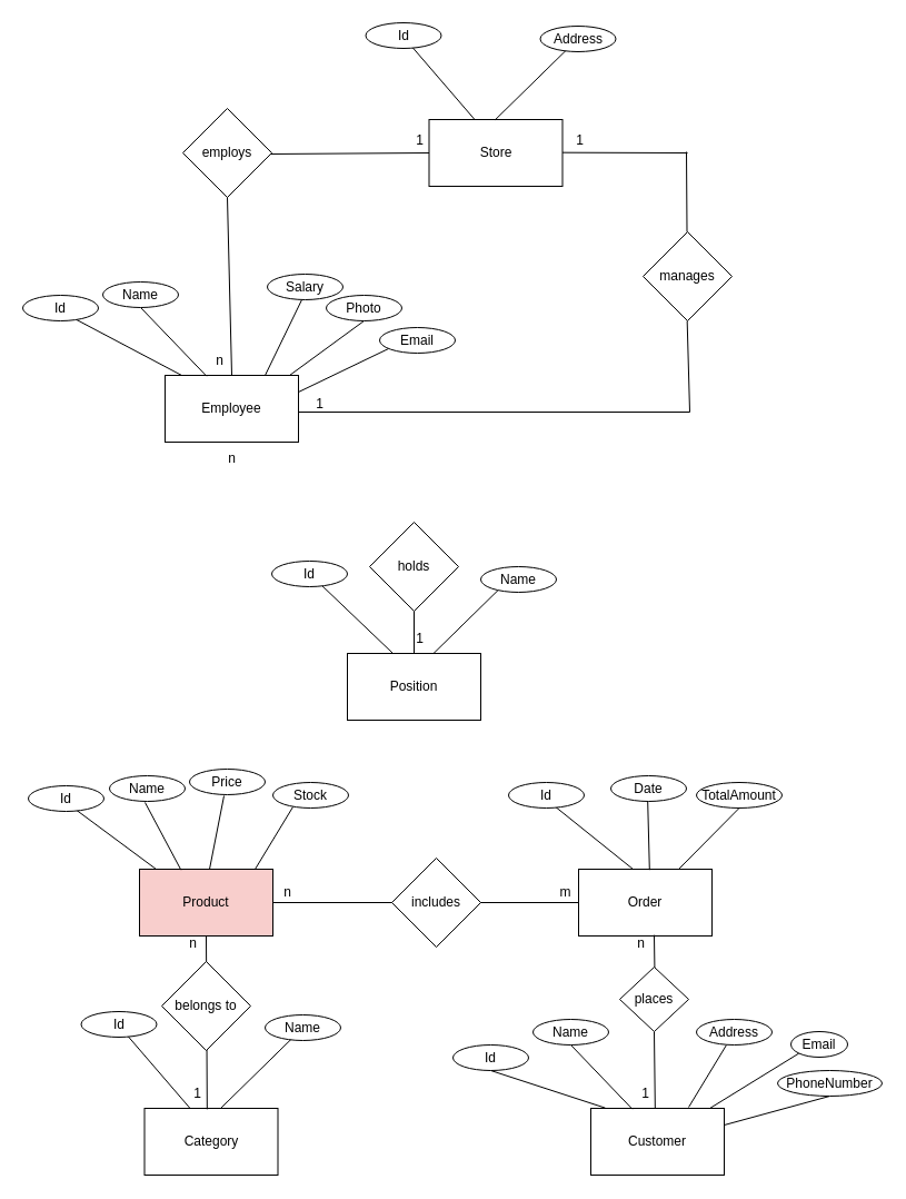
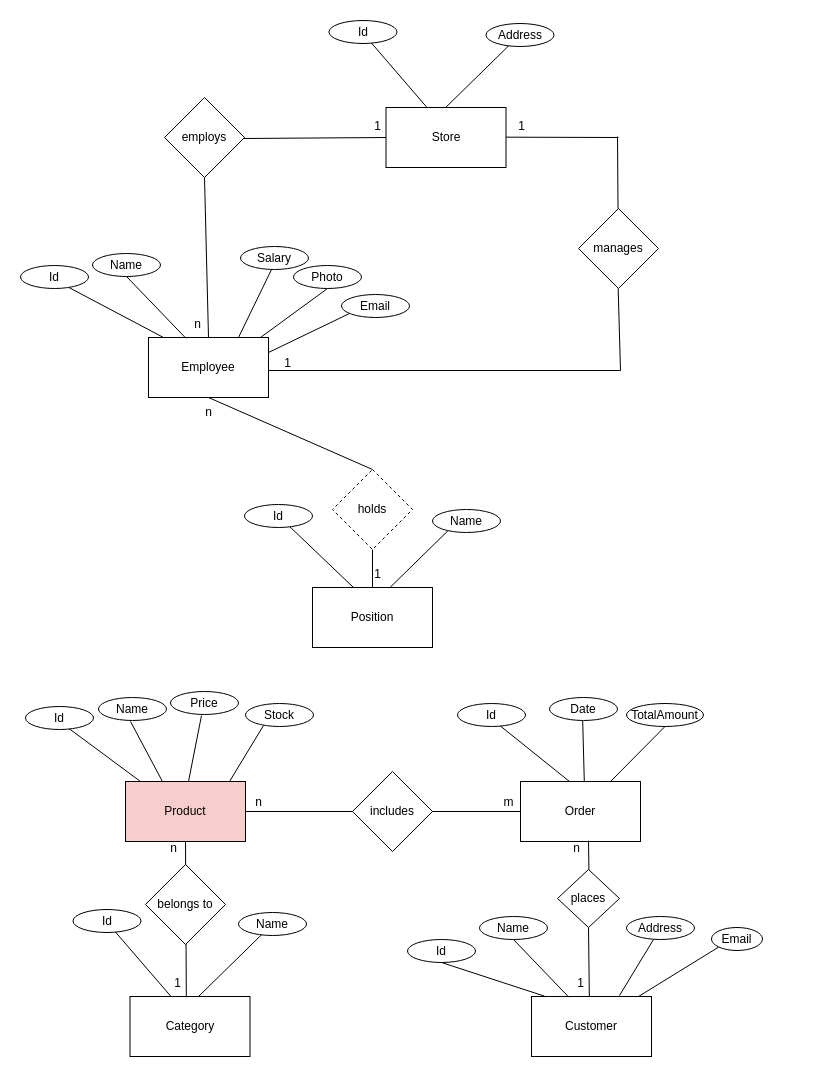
  <mxCell id="0" />
  <mxCell id="1" parent="0" />
  <mxCell id="2" value="Employee" style="rounded=0;whiteSpace=wrap;html=1;" vertex="1" parent="1"><mxGeometry x="148" y="337" width="120" height="60" as="geometry" /></mxCell>
  <mxCell id="3" value="" style="endArrow=none;html=1;rounded=0;entryX=0.712;entryY=0.957;entryDx=0;entryDy=0;entryPerimeter=0;" edge="1" parent="1" target="10"><mxGeometry width="50" height="50" relative="1" as="geometry"><mxPoint x="163" y="337" as="sourcePoint" /><mxPoint x="82" y="277" as="targetPoint" /></mxGeometry></mxCell>
  <mxCell id="4" value="" style="endArrow=none;html=1;rounded=0;exitX=0.75;exitY=0;exitDx=0;exitDy=0;entryX=0.455;entryY=1.008;entryDx=0;entryDy=0;entryPerimeter=0;" edge="1" parent="1" source="2" target="5"><mxGeometry width="50" height="50" relative="1" as="geometry"><mxPoint x="211" y="337" as="sourcePoint" /><mxPoint x="259" y="269" as="targetPoint" /></mxGeometry></mxCell>
  <mxCell id="5" value="Salary" style="ellipse;whiteSpace=wrap;html=1;" vertex="1" parent="1"><mxGeometry x="240" y="246" width="68" height="23" as="geometry" /></mxCell>
  <mxCell id="6" value="" style="endArrow=none;html=1;rounded=0;exitX=0.436;exitY=-0.005;exitDx=0;exitDy=0;exitPerimeter=0;entryX=0.5;entryY=1;entryDx=0;entryDy=0;" edge="1" parent="1" target="7"><mxGeometry width="50" height="50" relative="1" as="geometry"><mxPoint x="185.32" y="337.7" as="sourcePoint" /><mxPoint x="153" y="277" as="targetPoint" /></mxGeometry></mxCell>
  <mxCell id="7" value="Name" style="ellipse;whiteSpace=wrap;html=1;" vertex="1" parent="1"><mxGeometry x="92" y="253" width="68" height="23" as="geometry" /></mxCell>
  <mxCell id="8" value="" style="endArrow=none;html=1;rounded=0;entryX=0.5;entryY=1;entryDx=0;entryDy=0;" edge="1" parent="1" target="9"><mxGeometry width="50" height="50" relative="1" as="geometry"><mxPoint x="260" y="337" as="sourcePoint" /><mxPoint x="292" y="283" as="targetPoint" /></mxGeometry></mxCell>
  <mxCell id="9" value="Photo" style="ellipse;whiteSpace=wrap;html=1;" vertex="1" parent="1"><mxGeometry x="293" y="265" width="68" height="23" as="geometry" /></mxCell>
  <mxCell id="10" value="Id" style="ellipse;whiteSpace=wrap;html=1;" vertex="1" parent="1"><mxGeometry x="20" y="265" width="68" height="23" as="geometry" /></mxCell>
  <mxCell id="11" value="" style="endArrow=none;html=1;rounded=0;exitX=1;exitY=0.25;exitDx=0;exitDy=0;" edge="1" parent="1" source="2"><mxGeometry width="50" height="50" relative="1" as="geometry"><mxPoint x="277.52" y="339.7" as="sourcePoint" /><mxPoint x="349" y="313" as="targetPoint" /></mxGeometry></mxCell>
  <mxCell id="12" value="Email" style="ellipse;whiteSpace=wrap;html=1;" vertex="1" parent="1"><mxGeometry x="341" y="294" width="68" height="23" as="geometry" /></mxCell>
  <mxCell id="13" value="Position" style="rounded=0;whiteSpace=wrap;html=1;" vertex="1" parent="1"><mxGeometry x="312" y="587" width="120" height="60" as="geometry" /></mxCell>
  <mxCell id="14" value="" style="endArrow=none;html=1;rounded=0;" edge="1" parent="1" target="17"><mxGeometry width="50" height="50" relative="1" as="geometry"><mxPoint x="353" y="587" as="sourcePoint" /><mxPoint x="297" y="522" as="targetPoint" /></mxGeometry></mxCell>
  <mxCell id="15" value="" style="endArrow=none;html=1;rounded=0;" edge="1" parent="1"><mxGeometry width="50" height="50" relative="1" as="geometry"><mxPoint x="389.5" y="587" as="sourcePoint" /><mxPoint x="453.84" y="524" as="targetPoint" /></mxGeometry></mxCell>
  <mxCell id="16" value="Name" style="ellipse;whiteSpace=wrap;html=1;" vertex="1" parent="1"><mxGeometry x="432" y="509" width="68" height="23" as="geometry" /></mxCell>
  <mxCell id="17" value="Id" style="ellipse;whiteSpace=wrap;html=1;" vertex="1" parent="1"><mxGeometry x="244" y="504" width="68" height="23" as="geometry" /></mxCell>
  <mxCell id="18" value="Store" style="rounded=0;whiteSpace=wrap;html=1;" vertex="1" parent="1"><mxGeometry x="385.5" y="107" width="120" height="60" as="geometry" /></mxCell>
  <mxCell id="19" value="" style="endArrow=none;html=1;rounded=0;" edge="1" parent="1"><mxGeometry width="50" height="50" relative="1" as="geometry"><mxPoint x="426.5" y="107" as="sourcePoint" /><mxPoint x="370.5" y="42" as="targetPoint" /></mxGeometry></mxCell>
  <mxCell id="20" value="" style="endArrow=none;html=1;rounded=0;" edge="1" parent="1"><mxGeometry width="50" height="50" relative="1" as="geometry"><mxPoint x="445.16" y="107" as="sourcePoint" /><mxPoint x="509.5" y="44" as="targetPoint" /></mxGeometry></mxCell>
  <mxCell id="21" value="Address" style="ellipse;whiteSpace=wrap;html=1;" vertex="1" parent="1"><mxGeometry x="485.5" y="23" width="68" height="23" as="geometry" /></mxCell>
  <mxCell id="22" value="Id" style="ellipse;whiteSpace=wrap;html=1;" vertex="1" parent="1"><mxGeometry x="328.5" y="20" width="68" height="23" as="geometry" /></mxCell>
  <mxCell id="23" value="Product" style="rounded=0;whiteSpace=wrap;html=1;fillColor=#f8cecc;" vertex="1" parent="1"><mxGeometry x="125" y="781" width="120" height="60" as="geometry" /></mxCell>
  <mxCell id="24" value="" style="endArrow=none;html=1;rounded=0;" edge="1" parent="1"><mxGeometry width="50" height="50" relative="1" as="geometry"><mxPoint x="140" y="781" as="sourcePoint" /><mxPoint x="59" y="721" as="targetPoint" /></mxGeometry></mxCell>
  <mxCell id="25" value="" style="endArrow=none;html=1;rounded=0;" edge="1" parent="1"><mxGeometry width="50" height="50" relative="1" as="geometry"><mxPoint x="188" y="781" as="sourcePoint" /><mxPoint x="201" y="715" as="targetPoint" /></mxGeometry></mxCell>
  <mxCell id="26" value="Price" style="ellipse;whiteSpace=wrap;html=1;" vertex="1" parent="1"><mxGeometry x="170" y="691" width="68" height="23" as="geometry" /></mxCell>
  <mxCell id="27" value="" style="endArrow=none;html=1;rounded=0;exitX=0.436;exitY=-0.005;exitDx=0;exitDy=0;exitPerimeter=0;" edge="1" parent="1"><mxGeometry width="50" height="50" relative="1" as="geometry"><mxPoint x="162.32" y="781.7" as="sourcePoint" /><mxPoint x="130" y="721" as="targetPoint" /></mxGeometry></mxCell>
  <mxCell id="28" value="Name" style="ellipse;whiteSpace=wrap;html=1;" vertex="1" parent="1"><mxGeometry x="98" y="697" width="68" height="23" as="geometry" /></mxCell>
  <mxCell id="29" value="" style="endArrow=none;html=1;rounded=0;" edge="1" parent="1"><mxGeometry width="50" height="50" relative="1" as="geometry"><mxPoint x="229" y="781" as="sourcePoint" /><mxPoint x="263" y="725" as="targetPoint" /></mxGeometry></mxCell>
  <mxCell id="30" value="Stock" style="ellipse;whiteSpace=wrap;html=1;" vertex="1" parent="1"><mxGeometry x="245" y="703" width="68" height="23" as="geometry" /></mxCell>
  <mxCell id="31" value="Id" style="ellipse;whiteSpace=wrap;html=1;" vertex="1" parent="1"><mxGeometry x="25" y="706" width="68" height="23" as="geometry" /></mxCell>
  <mxCell id="32" value="Order" style="rounded=0;whiteSpace=wrap;html=1;" vertex="1" parent="1"><mxGeometry x="520" y="781" width="120" height="60" as="geometry" /></mxCell>
  <mxCell id="33" value="" style="endArrow=none;html=1;rounded=0;" edge="1" parent="1"><mxGeometry width="50" height="50" relative="1" as="geometry"><mxPoint x="569" y="781" as="sourcePoint" /><mxPoint x="498" y="724" as="targetPoint" /></mxGeometry></mxCell>
  <mxCell id="34" value="" style="endArrow=none;html=1;rounded=0;exitX=0.436;exitY=-0.005;exitDx=0;exitDy=0;exitPerimeter=0;entryX=0.407;entryY=1;entryDx=0;entryDy=0;entryPerimeter=0;" edge="1" parent="1"><mxGeometry width="50" height="50" relative="1" as="geometry"><mxPoint x="583.82" y="781.7" as="sourcePoint" /><mxPoint x="582.176" y="720" as="targetPoint" /></mxGeometry></mxCell>
  <mxCell id="35" value="Date" style="ellipse;whiteSpace=wrap;html=1;" vertex="1" parent="1"><mxGeometry x="549" y="697" width="68" height="23" as="geometry" /></mxCell>
  <mxCell id="36" value="" style="endArrow=none;html=1;rounded=0;entryX=0.5;entryY=1;entryDx=0;entryDy=0;" edge="1" parent="1" target="37"><mxGeometry width="50" height="50" relative="1" as="geometry"><mxPoint x="610" y="781" as="sourcePoint" /><mxPoint x="644" y="725" as="targetPoint" /></mxGeometry></mxCell>
  <mxCell id="37" value="TotalAmount" style="ellipse;whiteSpace=wrap;html=1;" vertex="1" parent="1"><mxGeometry x="626" y="703" width="77" height="23" as="geometry" /></mxCell>
  <mxCell id="38" value="Id" style="ellipse;whiteSpace=wrap;html=1;" vertex="1" parent="1"><mxGeometry x="457" y="703" width="68" height="23" as="geometry" /></mxCell>
  <mxCell id="39" value="Category" style="rounded=0;whiteSpace=wrap;html=1;" vertex="1" parent="1"><mxGeometry x="129.5" y="996" width="120" height="60" as="geometry" /></mxCell>
  <mxCell id="40" value="" style="endArrow=none;html=1;rounded=0;" edge="1" parent="1"><mxGeometry width="50" height="50" relative="1" as="geometry"><mxPoint x="170.5" y="996" as="sourcePoint" /><mxPoint x="114.5" y="931" as="targetPoint" /></mxGeometry></mxCell>
  <mxCell id="41" value="" style="endArrow=none;html=1;rounded=0;" edge="1" parent="1"><mxGeometry width="50" height="50" relative="1" as="geometry"><mxPoint x="198" y="996" as="sourcePoint" /><mxPoint x="262.34" y="933" as="targetPoint" /></mxGeometry></mxCell>
  <mxCell id="42" value="Name" style="ellipse;whiteSpace=wrap;html=1;" vertex="1" parent="1"><mxGeometry x="238" y="912" width="68" height="23" as="geometry" /></mxCell>
  <mxCell id="43" value="Id" style="ellipse;whiteSpace=wrap;html=1;" vertex="1" parent="1"><mxGeometry x="72.5" y="909" width="68" height="23" as="geometry" /></mxCell>
  <mxCell id="44" value="Customer" style="rounded=0;whiteSpace=wrap;html=1;" vertex="1" parent="1"><mxGeometry x="531" y="996" width="120" height="60" as="geometry" /></mxCell>
  <mxCell id="45" value="" style="endArrow=none;html=1;rounded=0;exitX=0.108;exitY=-0.006;exitDx=0;exitDy=0;exitPerimeter=0;entryX=0.5;entryY=1;entryDx=0;entryDy=0;" edge="1" parent="1" source="44" target="51"><mxGeometry width="50" height="50" relative="1" as="geometry"><mxPoint x="541" y="1001" as="sourcePoint" /><mxPoint x="460" y="941" as="targetPoint" /></mxGeometry></mxCell>
- <mxCell id="46" value="" style="endArrow=none;html=1;rounded=0;exitX=1;exitY=0.25;exitDx=0;exitDy=0;entryX=0.5;entryY=1;entryDx=0;entryDy=0;" edge="1" parent="1" source="44" target="54"><mxGeometry width="50" height="50" relative="1" as="geometry"><mxPoint x="655" y="1012" as="sourcePoint" /><mxPoint x="708" y="1002" as="targetPoint" /></mxGeometry></mxCell>
  <mxCell id="47" value="" style="endArrow=none;html=1;rounded=0;exitX=0.436;exitY=-0.005;exitDx=0;exitDy=0;exitPerimeter=0;entryX=0.5;entryY=1;entryDx=0;entryDy=0;" edge="1" parent="1" target="48"><mxGeometry width="50" height="50" relative="1" as="geometry"><mxPoint x="568.32" y="996.7" as="sourcePoint" /><mxPoint x="536" y="936" as="targetPoint" /></mxGeometry></mxCell>
  <mxCell id="48" value="Name" style="ellipse;whiteSpace=wrap;html=1;" vertex="1" parent="1"><mxGeometry x="479" y="916" width="68" height="23" as="geometry" /></mxCell>
  <mxCell id="49" value="" style="endArrow=none;html=1;rounded=0;" edge="1" parent="1"><mxGeometry width="50" height="50" relative="1" as="geometry"><mxPoint x="619" y="995" as="sourcePoint" /><mxPoint x="653" y="939" as="targetPoint" /></mxGeometry></mxCell>
  <mxCell id="50" value="Address" style="ellipse;whiteSpace=wrap;html=1;" vertex="1" parent="1"><mxGeometry x="626" y="916" width="68" height="23" as="geometry" /></mxCell>
  <mxCell id="51" value="Id" style="ellipse;whiteSpace=wrap;html=1;" vertex="1" parent="1"><mxGeometry x="407" y="939" width="68" height="23" as="geometry" /></mxCell>
  <mxCell id="52" value="" style="endArrow=none;html=1;rounded=0;exitX=0.896;exitY=-0.005;exitDx=0;exitDy=0;exitPerimeter=0;entryX=0;entryY=1;entryDx=0;entryDy=0;" edge="1" parent="1" source="44" target="53"><mxGeometry width="50" height="50" relative="1" as="geometry"><mxPoint x="688" y="1006" as="sourcePoint" /><mxPoint x="722" y="950" as="targetPoint" /></mxGeometry></mxCell>
  <mxCell id="53" value="Email" style="ellipse;whiteSpace=wrap;html=1;" vertex="1" parent="1"><mxGeometry x="711" y="927" width="51" height="23" as="geometry" /></mxCell>
- <mxCell id="54" value="PhoneNumber" style="ellipse;whiteSpace=wrap;html=1;" vertex="1" parent="1"><mxGeometry x="699" y="962" width="94" height="23" as="geometry" /></mxCell>
  <mxCell id="55" value="" style="endArrow=none;html=1;rounded=0;" edge="1" parent="1" target="32"><mxGeometry width="50" height="50" relative="1" as="geometry"><mxPoint x="245" y="811" as="sourcePoint" /><mxPoint x="295" y="761" as="targetPoint" /></mxGeometry></mxCell>
  <mxCell id="56" value="includes" style="rhombus;whiteSpace=wrap;html=1;" vertex="1" parent="1"><mxGeometry x="352" y="771" width="80" height="80" as="geometry" /></mxCell>
  <mxCell id="57" value="" style="endArrow=none;html=1;rounded=0;exitX=0.5;exitY=1;exitDx=0;exitDy=0;" edge="1" parent="1" source="23"><mxGeometry width="50" height="50" relative="1" as="geometry"><mxPoint x="184.16" y="844.17" as="sourcePoint" /><mxPoint x="185.84" y="996.83" as="targetPoint" /></mxGeometry></mxCell>
  <mxCell id="58" value="" style="endArrow=none;html=1;rounded=0;exitX=0.5;exitY=1;exitDx=0;exitDy=0;" edge="1" parent="1" source="62"><mxGeometry width="50" height="50" relative="1" as="geometry"><mxPoint x="589" y="950" as="sourcePoint" /><mxPoint x="588.84" y="996" as="targetPoint" /></mxGeometry></mxCell>
  <mxCell id="59" value="belongs to" style="rhombus;whiteSpace=wrap;html=1;" vertex="1" parent="1"><mxGeometry x="145" y="864" width="80" height="80" as="geometry" /></mxCell>
  <mxCell id="60" value="" style="endArrow=none;html=1;rounded=0;exitX=0.5;exitY=1;exitDx=0;exitDy=0;" edge="1" parent="1"><mxGeometry width="50" height="50" relative="1" as="geometry"><mxPoint x="588" y="840.17" as="sourcePoint" /><mxPoint x="588.435" y="870.565" as="targetPoint" /></mxGeometry></mxCell>
+ <mxCell id="61" value="" style="endArrow=none;html=1;rounded=0;exitX=0.5;exitY=0;exitDx=0;exitDy=0;entryX=0.5;entryY=1;entryDx=0;entryDy=0;" edge="1" parent="1" source="64" target="2"><mxGeometry width="50" height="50" relative="1" as="geometry"><mxPoint x="383" y="609" as="sourcePoint" /><mxPoint x="378" y="428" as="targetPoint" /></mxGeometry></mxCell>
  <mxCell id="62" value="places" style="rhombus;whiteSpace=wrap;html=1;" vertex="1" parent="1"><mxGeometry x="557" y="869" width="62" height="58" as="geometry" /></mxCell>
  <mxCell id="63" value="" style="endArrow=none;html=1;rounded=0;exitX=0.5;exitY=0;exitDx=0;exitDy=0;entryX=0.5;entryY=1;entryDx=0;entryDy=0;" edge="1" parent="1" source="13" target="64"><mxGeometry width="50" height="50" relative="1" as="geometry"><mxPoint x="372" y="587" as="sourcePoint" /><mxPoint x="371" y="445" as="targetPoint" /></mxGeometry></mxCell>
- <mxCell id="64" value="holds" style="rhombus;whiteSpace=wrap;html=1;" vertex="1" parent="1"><mxGeometry x="332" y="469" width="80" height="80" as="geometry" /></mxCell>
+ <mxCell id="64" value="holds" style="rhombus;whiteSpace=wrap;html=1;dashed=1;" vertex="1" parent="1"><mxGeometry x="332" y="469" width="80" height="80" as="geometry" /></mxCell>
  <mxCell id="65" value="employs" style="rhombus;whiteSpace=wrap;html=1;" vertex="1" parent="1"><mxGeometry x="164" y="97" width="80" height="80" as="geometry" /></mxCell>
  <mxCell id="66" value="" style="endArrow=none;html=1;rounded=0;entryX=0.5;entryY=1;entryDx=0;entryDy=0;" edge="1" parent="1" target="65"><mxGeometry width="50" height="50" relative="1" as="geometry"><mxPoint x="208" y="337" as="sourcePoint" /><mxPoint x="206" y="197" as="targetPoint" /></mxGeometry></mxCell>
  <mxCell id="67" value="" style="endArrow=none;html=1;rounded=0;entryX=0;entryY=0.5;entryDx=0;entryDy=0;" edge="1" parent="1" target="18"><mxGeometry width="50" height="50" relative="1" as="geometry"><mxPoint x="243" y="138" as="sourcePoint" /><mxPoint x="293" y="88" as="targetPoint" /></mxGeometry></mxCell>
  <mxCell id="68" value="manages" style="rhombus;whiteSpace=wrap;html=1;" vertex="1" parent="1"><mxGeometry x="578" y="208" width="80" height="80" as="geometry" /></mxCell>
  <mxCell id="69" value="" style="endArrow=none;html=1;rounded=0;" edge="1" parent="1"><mxGeometry width="50" height="50" relative="1" as="geometry"><mxPoint x="268" y="370" as="sourcePoint" /><mxPoint x="620" y="370" as="targetPoint" /></mxGeometry></mxCell>
  <mxCell id="70" value="" style="endArrow=none;html=1;rounded=0;exitX=1;exitY=0.5;exitDx=0;exitDy=0;" edge="1" parent="1"><mxGeometry width="50" height="50" relative="1" as="geometry"><mxPoint x="505.5" y="136.67" as="sourcePoint" /><mxPoint x="618" y="137" as="targetPoint" /></mxGeometry></mxCell>
  <mxCell id="71" value="" style="endArrow=none;html=1;rounded=0;" edge="1" parent="1"><mxGeometry width="50" height="50" relative="1" as="geometry"><mxPoint x="617" y="136" as="sourcePoint" /><mxPoint x="617.5" y="208" as="targetPoint" /></mxGeometry></mxCell>
  <mxCell id="72" value="" style="endArrow=none;html=1;rounded=0;" edge="1" parent="1"><mxGeometry width="50" height="50" relative="1" as="geometry"><mxPoint x="617.67" y="288" as="sourcePoint" /><mxPoint x="620" y="370" as="targetPoint" /></mxGeometry></mxCell>
  <mxCell id="73" value="n" style="text;html=1;align=center;verticalAlign=middle;resizable=0;points=[];autosize=1;strokeColor=none;fillColor=none;" vertex="1" parent="1"><mxGeometry x="184" y="311" width="25" height="26" as="geometry" /></mxCell>
  <mxCell id="74" value="1" style="text;html=1;align=center;verticalAlign=middle;resizable=0;points=[];autosize=1;strokeColor=none;fillColor=none;" vertex="1" parent="1"><mxGeometry x="364" y="113" width="25" height="26" as="geometry" /></mxCell>
  <mxCell id="75" value="1" style="text;html=1;align=center;verticalAlign=middle;resizable=0;points=[];autosize=1;strokeColor=none;fillColor=none;" vertex="1" parent="1"><mxGeometry x="274" y="350" width="25" height="26" as="geometry" /></mxCell>
  <mxCell id="76" value="1" style="text;html=1;align=center;verticalAlign=middle;resizable=0;points=[];autosize=1;strokeColor=none;fillColor=none;" vertex="1" parent="1"><mxGeometry x="508" y="113" width="25" height="26" as="geometry" /></mxCell>
  <mxCell id="77" value="1" style="text;html=1;align=center;verticalAlign=middle;resizable=0;points=[];autosize=1;strokeColor=none;fillColor=none;" vertex="1" parent="1"><mxGeometry x="364" y="561" width="25" height="26" as="geometry" /></mxCell>
  <mxCell id="78" value="n" style="text;html=1;align=center;verticalAlign=middle;resizable=0;points=[];autosize=1;strokeColor=none;fillColor=none;" vertex="1" parent="1"><mxGeometry x="195.5" y="399" width="25" height="26" as="geometry" /></mxCell>
  <mxCell id="79" value="n" style="text;html=1;align=center;verticalAlign=middle;resizable=0;points=[];autosize=1;strokeColor=none;fillColor=none;" vertex="1" parent="1"><mxGeometry x="245" y="789" width="25" height="26" as="geometry" /></mxCell>
  <mxCell id="80" value="m" style="text;html=1;align=center;verticalAlign=middle;resizable=0;points=[];autosize=1;strokeColor=none;fillColor=none;" vertex="1" parent="1"><mxGeometry x="494" y="789" width="28" height="26" as="geometry" /></mxCell>
  <mxCell id="81" value="n" style="text;html=1;align=center;verticalAlign=middle;resizable=0;points=[];autosize=1;strokeColor=none;fillColor=none;" vertex="1" parent="1"><mxGeometry x="160" y="835" width="25" height="26" as="geometry" /></mxCell>
  <mxCell id="82" value="1" style="text;html=1;align=center;verticalAlign=middle;resizable=0;points=[];autosize=1;strokeColor=none;fillColor=none;" vertex="1" parent="1"><mxGeometry x="164" y="970" width="25" height="26" as="geometry" /></mxCell>
  <mxCell id="83" value="n" style="text;html=1;align=center;verticalAlign=middle;resizable=0;points=[];autosize=1;strokeColor=none;fillColor=none;" vertex="1" parent="1"><mxGeometry x="563" y="835" width="25" height="26" as="geometry" /></mxCell>
  <mxCell id="84" value="1" style="text;html=1;align=center;verticalAlign=middle;resizable=0;points=[];autosize=1;strokeColor=none;fillColor=none;" vertex="1" parent="1"><mxGeometry x="567.5" y="970" width="25" height="26" as="geometry" /></mxCell>
